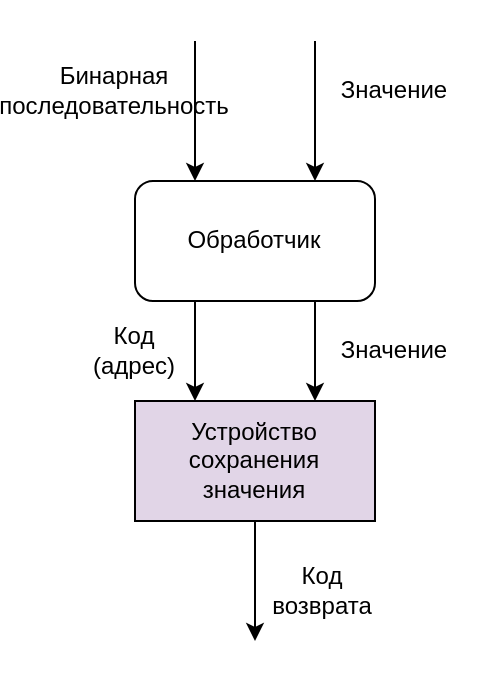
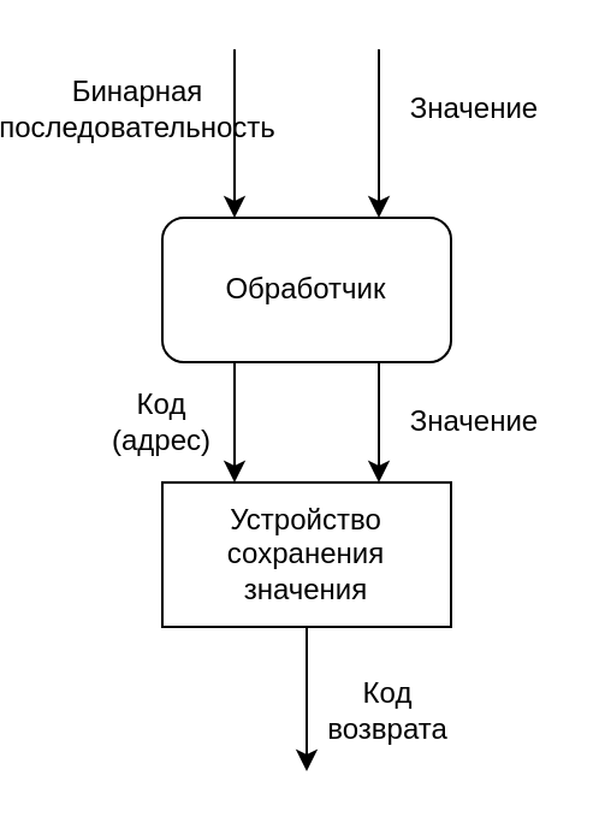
  <mxCell id="0" />
  <mxCell id="1" parent="0" />
  <mxCell id="2" value="Обработчик" style="whiteSpace=wrap;html=1;rounded=1;" vertex="1" parent="1"><mxGeometry x="60" y="90" width="120" height="60" as="geometry" /></mxCell>
  <mxCell id="3" value="" style="endArrow=classic;html=1;rounded=0;entryX=0.25;entryY=0;entryDx=0;entryDy=0;" edge="1" parent="1" target="2"><mxGeometry width="50" height="50" relative="1" as="geometry"><mxPoint x="90" y="20" as="sourcePoint" /><mxPoint x="150" y="150" as="targetPoint" /></mxGeometry></mxCell>
  <mxCell id="4" value="Бинарная последовательность" style="text;html=1;strokeColor=none;fillColor=none;align=center;verticalAlign=middle;whiteSpace=wrap;rounded=0;" vertex="1" parent="1"><mxGeometry x="20" y="30" width="60" height="30" as="geometry" /></mxCell>
  <mxCell id="5" value="" style="endArrow=classic;html=1;rounded=0;startArrow=none;" edge="1" parent="1" source="6"><mxGeometry width="50" height="50" relative="1" as="geometry"><mxPoint x="130" y="30" as="sourcePoint" /><mxPoint x="140" y="240" as="targetPoint" /></mxGeometry></mxCell>
- <mxCell id="6" value="&lt;div&gt;Устройство&lt;/div&gt;&lt;div&gt;сохранения&lt;/div&gt;&lt;div&gt;значения&lt;br&gt;&lt;/div&gt;" style="rounded=0;whiteSpace=wrap;html=1;fillColor=#e1d5e7;" vertex="1" parent="1"><mxGeometry x="60" y="200" width="120" height="60" as="geometry" /></mxCell>
+ <mxCell id="6" value="&lt;div&gt;Устройство&lt;/div&gt;&lt;div&gt;сохранения&lt;/div&gt;&lt;div&gt;значения&lt;br&gt;&lt;/div&gt;" style="rounded=0;whiteSpace=wrap;html=1;" vertex="1" parent="1"><mxGeometry x="60" y="200" width="120" height="60" as="geometry" /></mxCell>
  <mxCell id="7" value="" style="endArrow=classic;html=1;rounded=0;endFill=1;exitX=0.25;exitY=1;exitDx=0;exitDy=0;entryX=0.25;entryY=0;entryDx=0;entryDy=0;" edge="1" parent="1" source="2" target="6"><mxGeometry width="50" height="50" relative="1" as="geometry"><mxPoint x="125" y="150" as="sourcePoint" /><mxPoint x="140" y="240" as="targetPoint" /></mxGeometry></mxCell>
  <mxCell id="8" value="Код (адрес)" style="text;html=1;strokeColor=none;fillColor=none;align=center;verticalAlign=middle;whiteSpace=wrap;rounded=0;" vertex="1" parent="1"><mxGeometry x="30" y="160" width="60" height="30" as="geometry" /></mxCell>
  <mxCell id="9" value="" style="endArrow=classic;html=1;rounded=0;" edge="1" parent="1" source="6"><mxGeometry width="50" height="50" relative="1" as="geometry"><mxPoint x="130" y="30" as="sourcePoint" /><mxPoint x="120" y="320" as="targetPoint" /></mxGeometry></mxCell>
  <mxCell id="10" value="&lt;div&gt;Код&lt;/div&gt;&lt;div&gt;возврата&lt;br&gt;&lt;/div&gt;" style="text;html=1;strokeColor=none;fillColor=none;align=center;verticalAlign=middle;whiteSpace=wrap;rounded=0;" vertex="1" parent="1"><mxGeometry x="124" y="280" width="60" height="30" as="geometry" /></mxCell>
  <mxCell id="11" value="" style="endArrow=classic;html=1;rounded=0;entryX=0.75;entryY=0;entryDx=0;entryDy=0;" edge="1" parent="1" target="2"><mxGeometry width="50" height="50" relative="1" as="geometry"><mxPoint x="150" y="20" as="sourcePoint" /><mxPoint x="140" y="90" as="targetPoint" /></mxGeometry></mxCell>
  <mxCell id="12" value="" style="endArrow=classic;html=1;rounded=0;entryX=0.75;entryY=0;entryDx=0;entryDy=0;exitX=0.75;exitY=1;exitDx=0;exitDy=0;" edge="1" parent="1" source="2" target="6"><mxGeometry width="50" height="50" relative="1" as="geometry"><mxPoint x="160" y="30" as="sourcePoint" /><mxPoint x="160" y="100" as="targetPoint" /></mxGeometry></mxCell>
  <mxCell id="13" value="Значение" style="text;html=1;strokeColor=none;fillColor=none;align=center;verticalAlign=middle;whiteSpace=wrap;rounded=0;" vertex="1" parent="1"><mxGeometry x="160" y="30" width="60" height="30" as="geometry" /></mxCell>
  <mxCell id="14" value="Значение" style="text;html=1;strokeColor=none;fillColor=none;align=center;verticalAlign=middle;whiteSpace=wrap;rounded=0;" vertex="1" parent="1"><mxGeometry x="160" y="160" width="60" height="30" as="geometry" /></mxCell>
